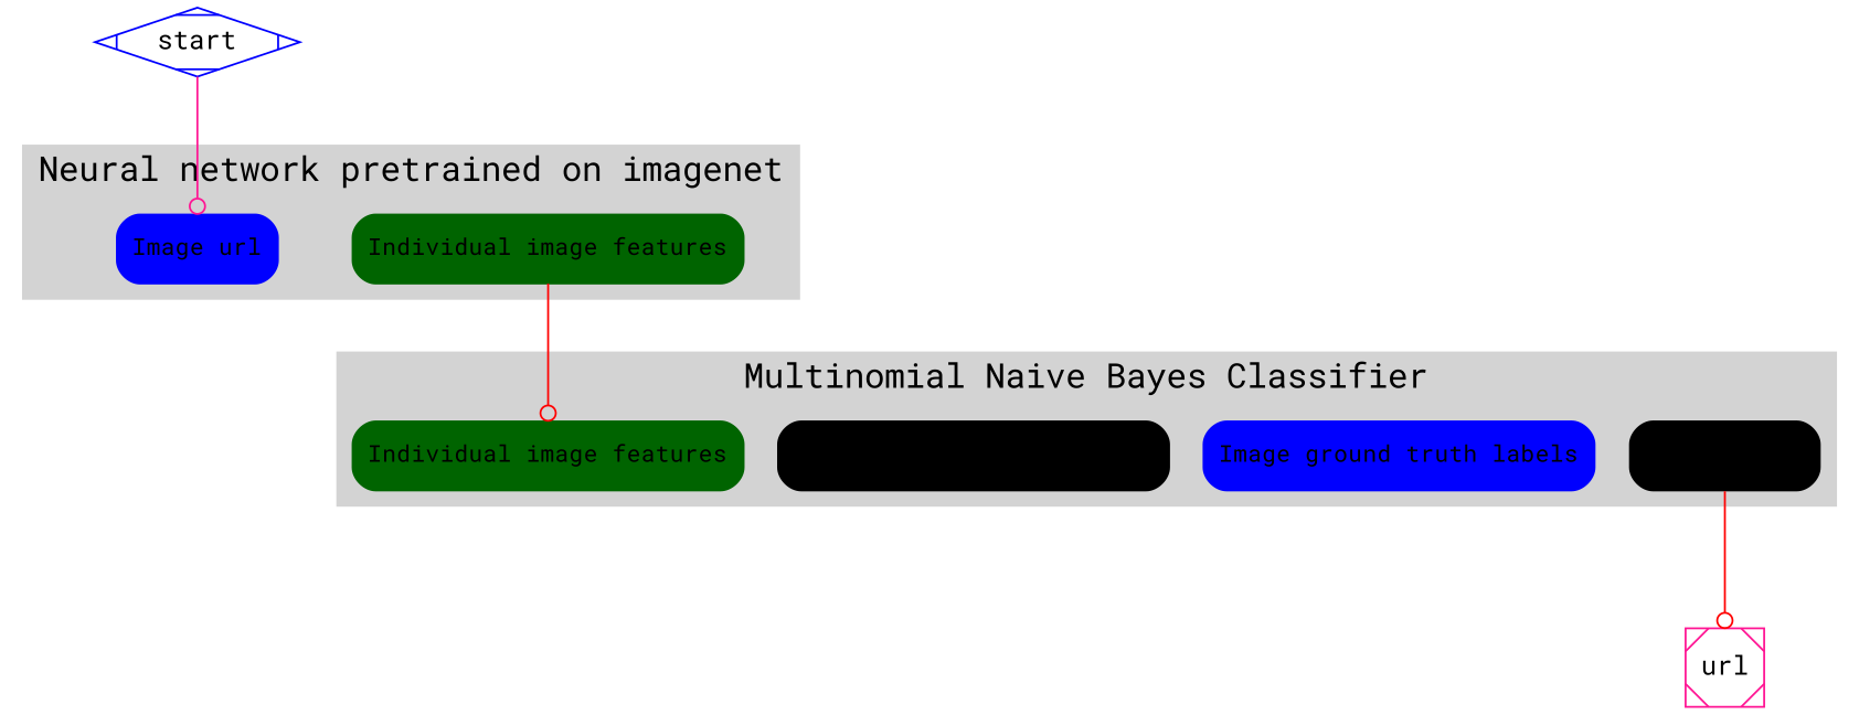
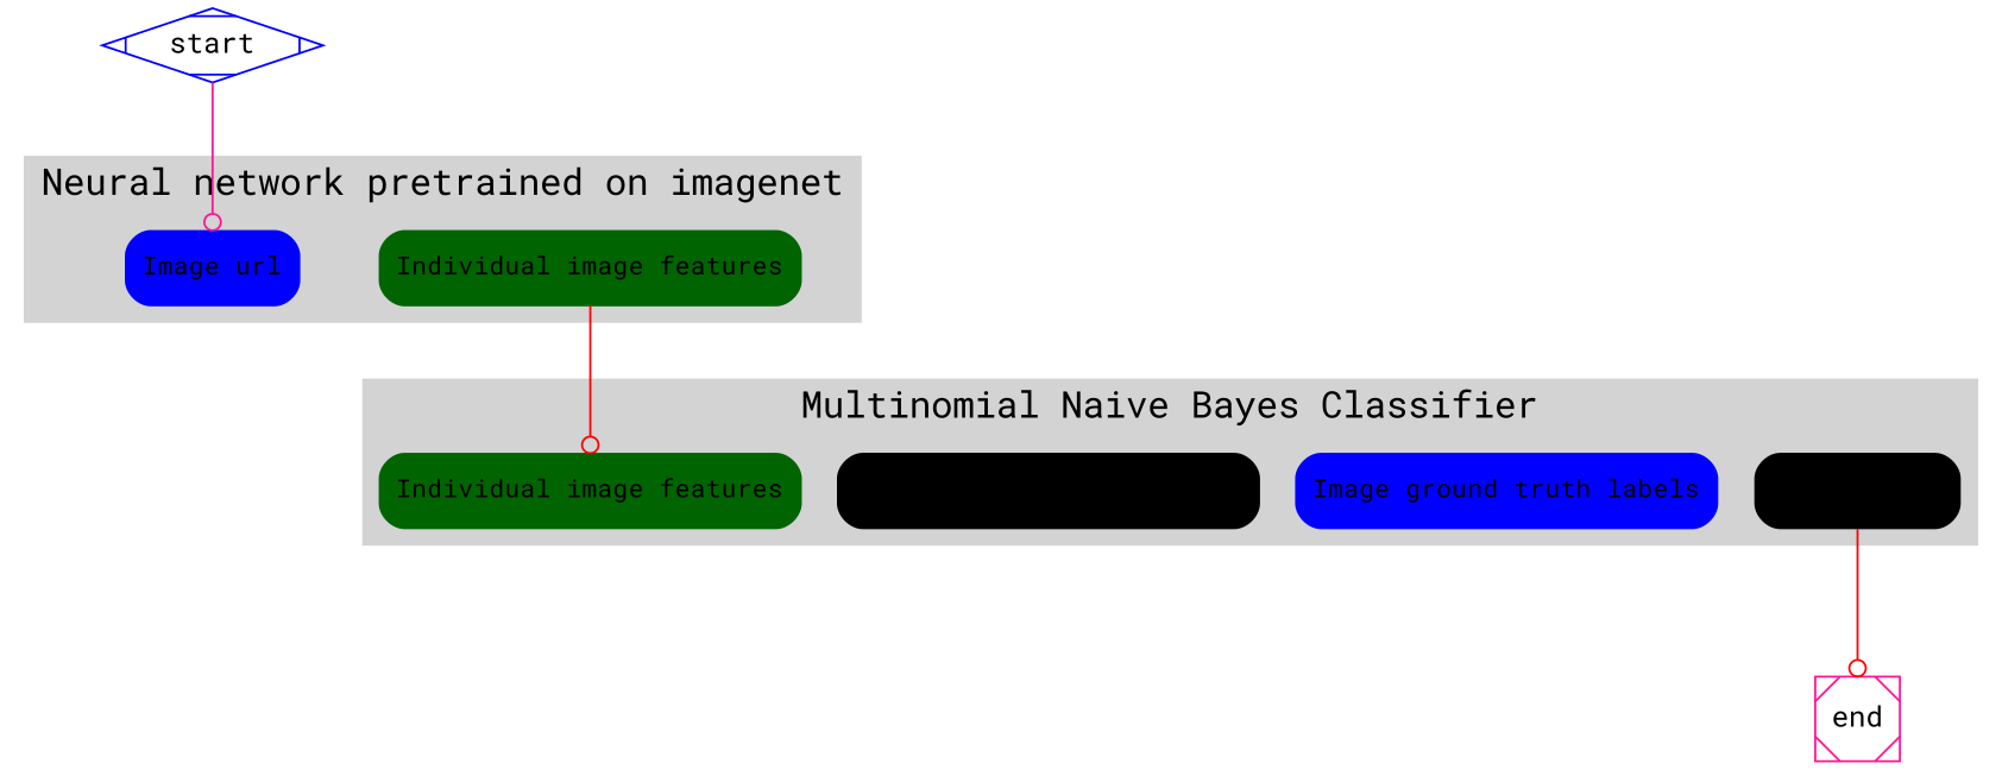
  digraph {
    compound=true
    ranksep=1
    fontname="Roboto Mono"
    node [color=blue fontname="Roboto Mono" fontsize=12 shape=rectangle style="filled,rounded"]
    edge [color=red arrowhead=odot fontname="Roboto Mono"]
    n1 [color=darkgreen label="Individual image features"]
    n2 [label="Image url"]
    n3 [color=black label="Image label"]
    n4 [label="Image ground truth labels"]
    n5 [color=black label="kitten-or-bear classifier"]
    n6 [color=darkgreen label="Individual image features"]
-   end [shape=Msquare color=deeppink label=url fontsize="" style=""]
+   end [shape=Msquare color=deeppink fontsize="" style=""]
    start [shape=Mdiamond fontsize="" style=""]
    subgraph cluster_1 {
      color=lightgrey
      fontsize=18
      label="Neural network pretrained on imagenet"
      style=filled
      n1
      n2
    }
    subgraph cluster_2 {
      color=lightgrey
      fontsize=18
      label="Multinomial Naive Bayes Classifier"
      style=filled
      n3
      n4
      n5
      n6
    }
    n1 -> n6
    n3 -> end
    start -> n2 [color=deeppink]
  }
